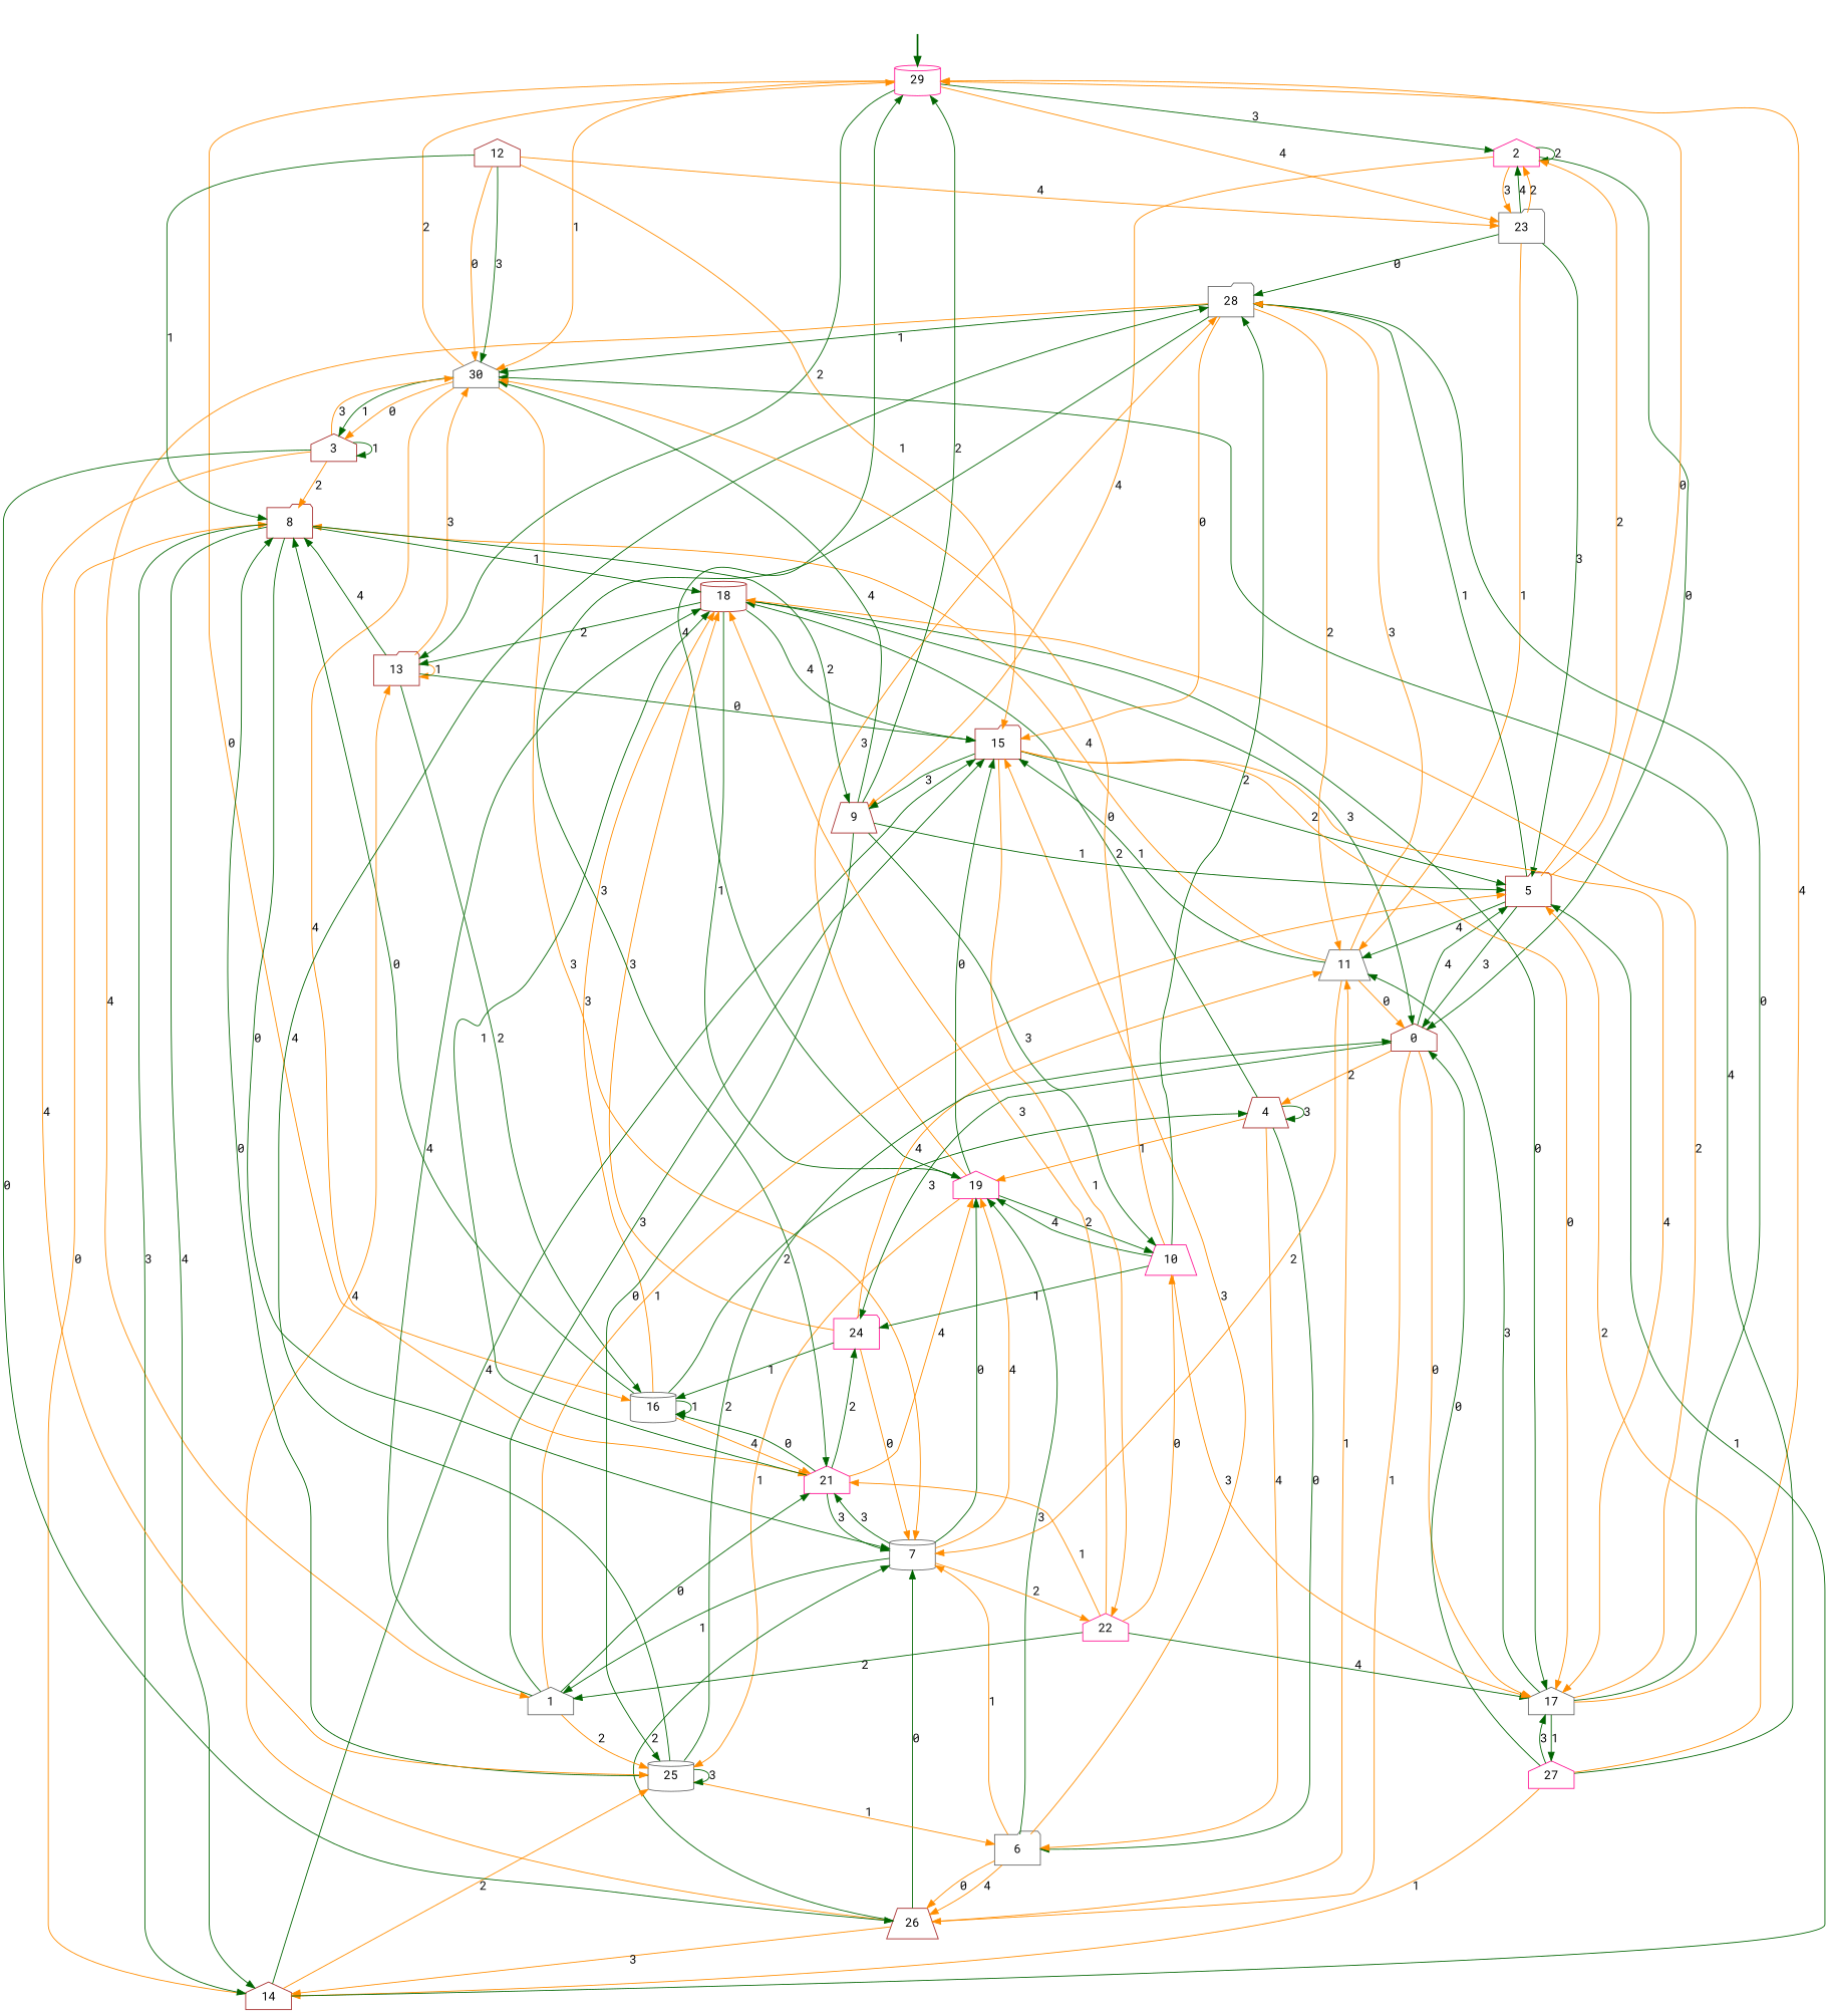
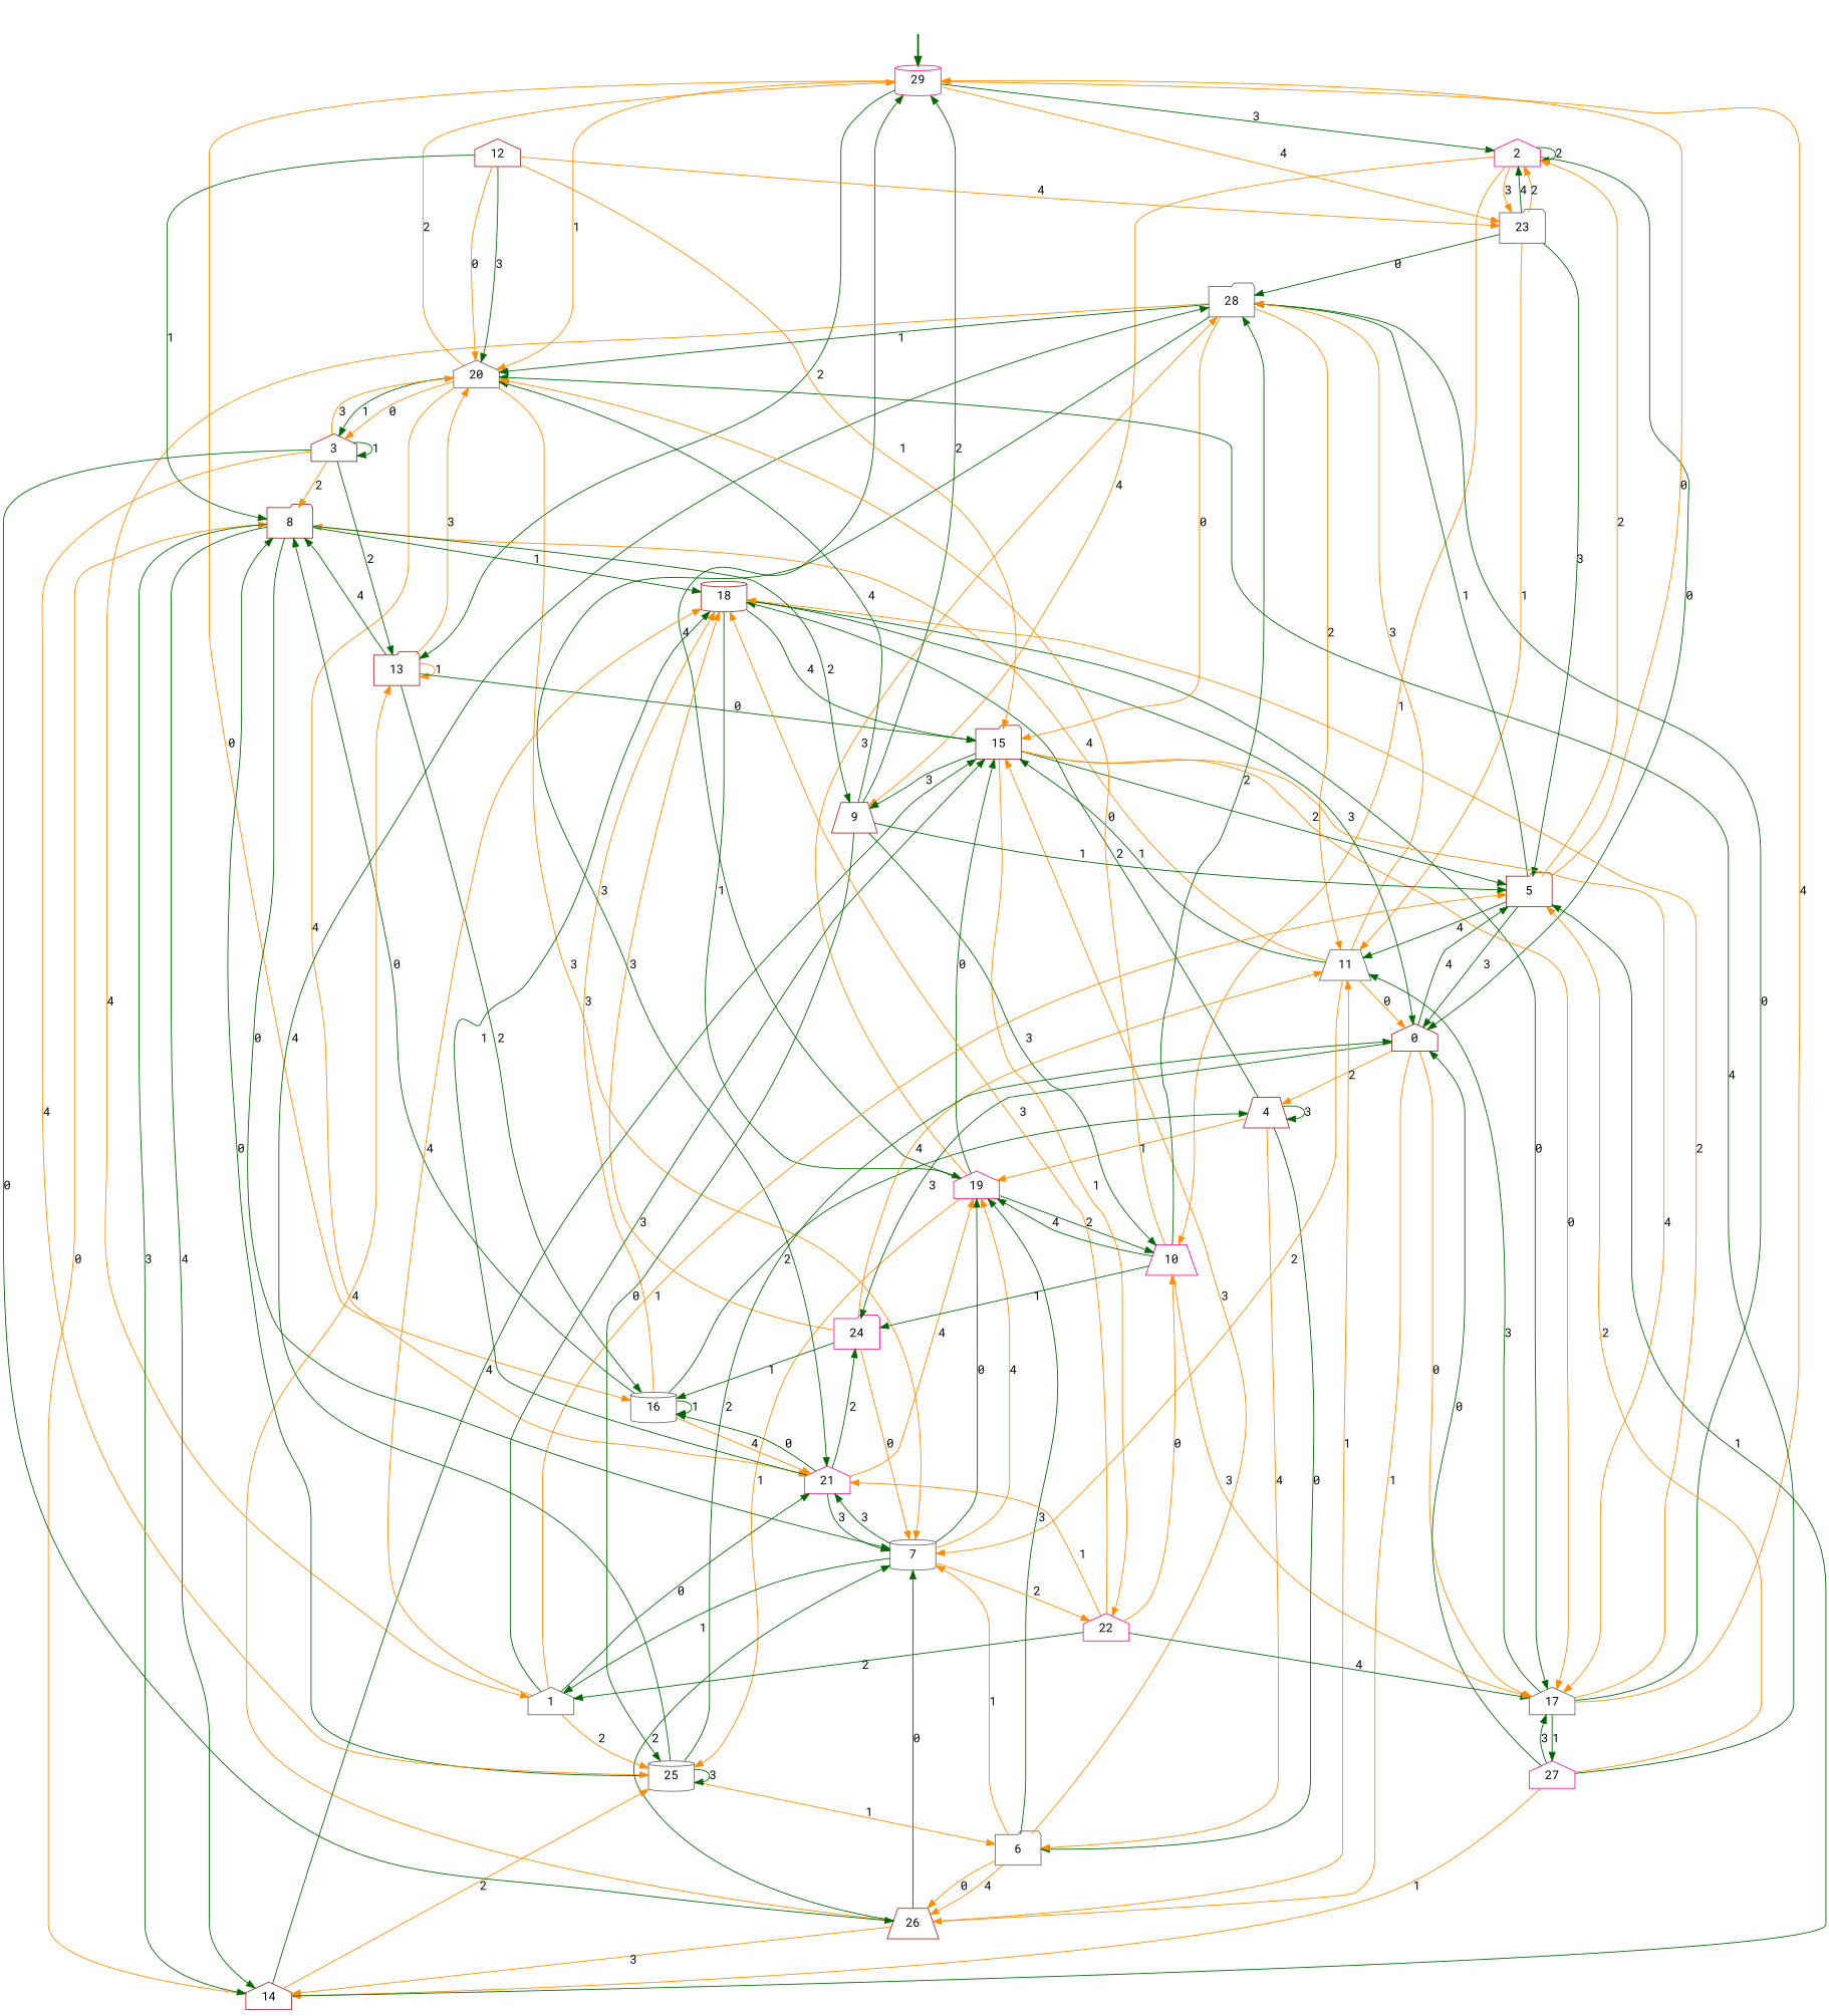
  digraph {
    fontname="Roboto Mono"
    node [fontname="Roboto Mono" color=brown shape=house]
    edge [color=darkgreen fontname="Roboto Mono"]
    fake [style=invisible color="" shape=""]
    29 [color=deeppink root=true shape=cylinder]
    2 [color=deeppink]
    23 [color=gray40 shape=folder]
-   20 [color=gray40 label=30]
+   20 [color=gray40]
    13 [shape=folder]
    16 [color=gray40 shape=cylinder]
    4 [shape=trapezium]
    18 [shape=cylinder]
    6 [color=gray40 shape=folder]
    19 [color=deeppink]
    0
    5 [shape=folder]
    17 [color=gray40]
    24 [color=deeppink shape=folder]
    26 [shape=trapezium]
    11 [color=gray40 shape=trapezium]
    28 [color=gray40 shape=folder]
    27 [color=deeppink]
    7 [color=gray40 shape=cylinder]
    14
    1 [color=gray40]
    15 [shape=folder]
    21 [color=deeppink]
    25 [color=gray40 shape=cylinder]
    9 [shape=trapezium]
    22 [color=deeppink]
    8 [shape=folder]
    10 [color=deeppink shape=trapezium]
    3
    12
    fake -> 29 [style=bold]
    29 -> 2 [label=3]
    29 -> 23 [color=darkorange label=4]
    29 -> 20 [color=darkorange label=1]
    29 -> 13 [label=2]
    29 -> 16 [color=darkorange label=0]
    2 -> 2 [label=2]
    2 -> 23 [color=darkorange label=3]
    2 -> 0 [label=0]
    2 -> 9 [color=darkorange label=4]
+   2 -> 10 [color=darkorange label=1]
    23 -> 2 [label=4]
    23 -> 2 [color=darkorange label=2]
    23 -> 5 [label=3]
    23 -> 11 [color=darkorange label=1]
    23 -> 28 [label=0]
    20 -> 29 [color=darkorange label=2]
    20 -> 7 [color=darkorange label=3]
    20 -> 21 [color=darkorange label=4]
    20 -> 3 [label=1]
    20 -> 3 [color=darkorange label=0]
    13 -> 20 [color=darkorange label=3]
    13 -> 13 [color=darkorange label=1]
    13 -> 16 [label=2]
    13 -> 15 [label=0]
    13 -> 8 [label=4]
    16 -> 16 [label=1]
    16 -> 4 [label=2]
    16 -> 18 [color=darkorange label=3]
    16 -> 21 [color=darkorange label=4]
    16 -> 8 [label=0]
    4 -> 4 [label=3]
    4 -> 18 [label=2]
    4 -> 6 [label=0]
    4 -> 6 [color=darkorange label=4]
    4 -> 19 [color=darkorange label=1]
-   18 -> 13 [label=2]
+   3 -> 13 [label=2]
    18 -> 19 [label=1]
    18 -> 0 [label=3]
    18 -> 17 [label=0]
    18 -> 15 [label=4]
    6 -> 19 [label=3]
    6 -> 26 [color=darkorange label=0]
    6 -> 26 [color=darkorange label=4]
    6 -> 7 [color=darkorange label=1]
    6 -> 15 [color=darkorange label=3]
    19 -> 29 [label=4]
    19 -> 28 [color=darkorange label=3]
    19 -> 15 [label=0]
    19 -> 25 [color=darkorange label=1]
    19 -> 10 [label=2]
    0 -> 4 [color=darkorange label=2]
    0 -> 5 [label=4]
    0 -> 17 [color=darkorange label=0]
    0 -> 24 [label=3]
    0 -> 26 [color=darkorange label=1]
    5 -> 29 [color=darkorange label=0]
    5 -> 2 [color=darkorange label=2]
    5 -> 0 [label=3]
    5 -> 11 [label=4]
    5 -> 28 [label=1]
    17 -> 29 [color=darkorange label=4]
    17 -> 18 [color=darkorange label=2]
    17 -> 11 [label=3]
    17 -> 28 [label=0]
    17 -> 27 [label=1]
    24 -> 16 [label=1]
    24 -> 18 [color=darkorange label=3]
    24 -> 11 [color=darkorange label=4]
    24 -> 7 [color=darkorange label=0]
    26 -> 13 [color=darkorange label=4]
    26 -> 11 [color=darkorange label=1]
    26 -> 7 [label=2]
    26 -> 7 [label=0]
    26 -> 14 [color=darkorange label=3]
    11 -> 0 [color=darkorange label=0]
    11 -> 28 [color=darkorange label=3]
    11 -> 7 [color=darkorange label=2]
    11 -> 15 [label=1]
    11 -> 8 [color=darkorange label=4]
    28 -> 20 [label=1]
    28 -> 11 [color=darkorange label=2]
    28 -> 1 [color=darkorange label=4]
    28 -> 15 [color=darkorange label=0]
    28 -> 21 [label=3]
    27 -> 20 [label=4]
    27 -> 0 [label=0]
    27 -> 5 [color=darkorange label=2]
    27 -> 17 [label=3]
    27 -> 14 [color=darkorange label=1]
    7 -> 19 [label=0]
    7 -> 19 [color=darkorange label=4]
    7 -> 1 [label=1]
    7 -> 21 [label=3]
    7 -> 22 [color=darkorange label=2]
    14 -> 5 [label=1]
    14 -> 15 [label=4]
    14 -> 25 [color=darkorange label=2]
    14 -> 8 [color=darkorange label=0]
-   1 -> 18 [label=4]
+   1 -> 18 [color=darkorange label=4]
    1 -> 5 [color=darkorange label=1]
    1 -> 15 [label=3]
    1 -> 21 [label=0]
    1 -> 25 [color=darkorange label=2]
    15 -> 5 [label=2]
    15 -> 17 [color=darkorange label=0]
    15 -> 17 [color=darkorange label=4]
    15 -> 9 [label=3]
    15 -> 22 [color=darkorange label=1]
    21 -> 16 [label=0]
    21 -> 18 [label=1]
    21 -> 19 [color=darkorange label=4]
    21 -> 24 [label=2]
    21 -> 7 [label=3]
    25 -> 6 [color=darkorange label=1]
    25 -> 0 [label=2]
    25 -> 28 [label=4]
    25 -> 25 [label=3]
    25 -> 8 [label=0]
    9 -> 29 [label=2]
    9 -> 20 [label=4]
    9 -> 5 [label=1]
    9 -> 25 [label=0]
    9 -> 10 [label=3]
    22 -> 18 [color=darkorange label=3]
    22 -> 17 [label=4]
    22 -> 1 [label=2]
    22 -> 21 [color=darkorange label=1]
    22 -> 10 [color=darkorange label=0]
    8 -> 18 [label=1]
    8 -> 7 [label=0]
    8 -> 14 [label=4]
    8 -> 14 [label=3]
    8 -> 9 [label=2]
    10 -> 20 [color=darkorange label=0]
    10 -> 19 [label=4]
    10 -> 17 [color=darkorange label=3]
    10 -> 24 [label=1]
    10 -> 28 [label=2]
    3 -> 20 [color=darkorange label=3]
    3 -> 26 [label=0]
    3 -> 25 [color=darkorange label=4]
    3 -> 8 [color=darkorange label=2]
    3 -> 3 [label=1]
    12 -> 23 [color=darkorange label=4]
    12 -> 20 [color=darkorange label=0]
    12 -> 20 [label=3]
    12 -> 15 [color=darkorange label=1]
    12 -> 8 [label=1]
  }
